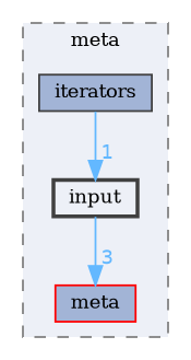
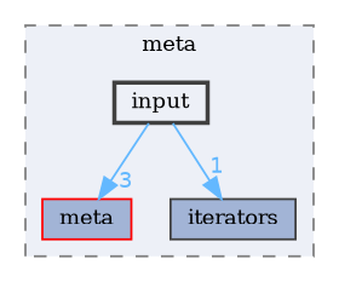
  digraph {
    compound=true
    fontname="DejaVu Serif"
    node [color=grey25 fillcolor="#a2b4d6" fontname="DejaVu Serif" fontsize=10 shape=box style=filled]
    edge [color=steelblue1 fontcolor=steelblue1 fontname="DejaVu Serif" fontsize=10 labeldistance=1.5 labelfontname=Helvetica labelfontsize=10]
    n1 [color=red height=0.2 label=meta width=0.4]
    n2 [height=0.2 label=iterators width=0.4]
    n3 [fillcolor="#edf0f7" height=0.2 label=input style="filled,bold" width=0.4]
    subgraph cluster_1 {
      bgcolor="#edf0f7"
      fontsize=10
      label=meta
      pencolor=grey50
      style="filled,dashed"
      n1
      n2
      n3
    }
    n3 -> n1 [headlabel=3]
-   n2 -> n3 [headlabel=1]
+   n3 -> n2 [headlabel=1]
  }
